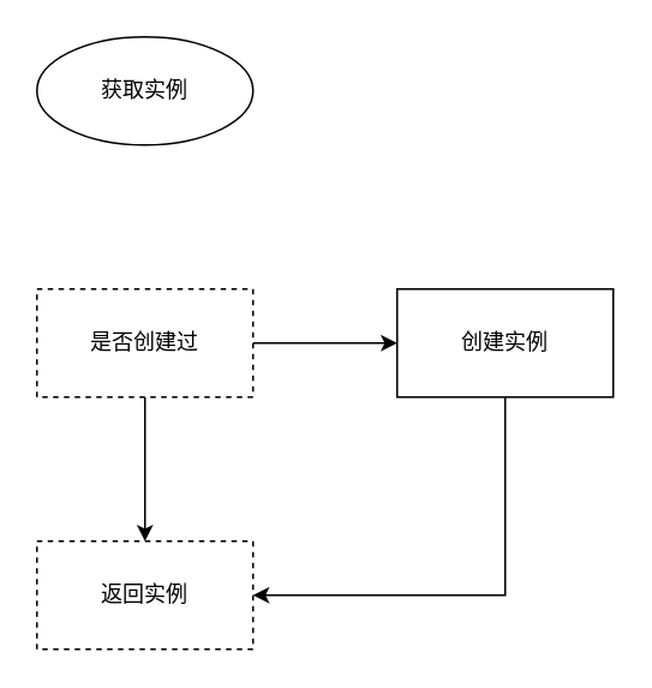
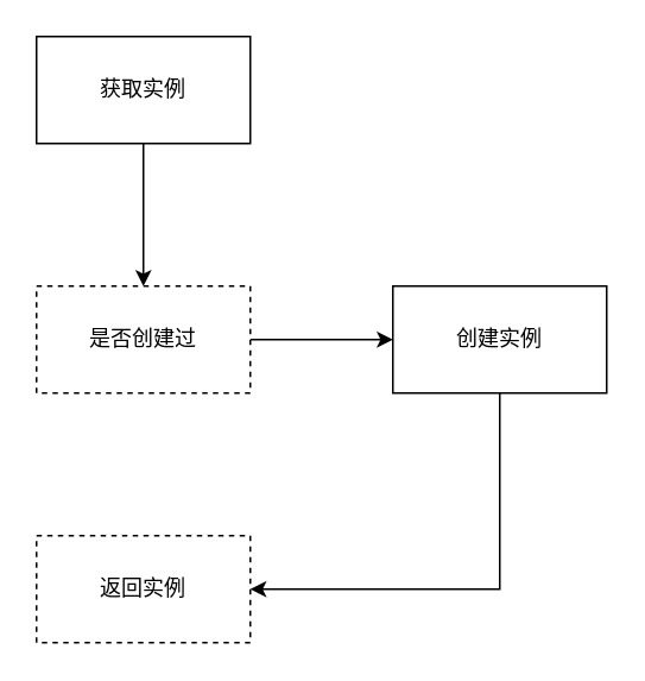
  <mxCell id="0" />
  <mxCell id="1" parent="0" />
- <mxCell id="3" value="获取实例" style="ellipse;whiteSpace=wrap;html=1;" vertex="1" parent="1"><mxGeometry x="20" y="20" width="120" height="60" as="geometry" /></mxCell>
+ <mxCell id="2" value="" style="edgeStyle=orthogonalEdgeStyle;rounded=0;orthogonalLoop=1;jettySize=auto;html=1;" edge="1" parent="1" source="3" target="6"><mxGeometry relative="1" as="geometry" /></mxCell>
+ <mxCell id="3" value="获取实例" style="whiteSpace=wrap;html=1;" vertex="1" parent="1"><mxGeometry x="20" y="20" width="120" height="60" as="geometry" /></mxCell>
  <mxCell id="4" value="" style="edgeStyle=orthogonalEdgeStyle;rounded=0;orthogonalLoop=1;jettySize=auto;html=1;" edge="1" parent="1" source="6" target="8"><mxGeometry relative="1" as="geometry" /></mxCell>
- <mxCell id="5" value="" style="edgeStyle=orthogonalEdgeStyle;rounded=0;orthogonalLoop=1;jettySize=auto;html=1;" edge="1" parent="1" source="6" target="9"><mxGeometry relative="1" as="geometry" /></mxCell>
  <mxCell id="6" value="是否创建过" style="whiteSpace=wrap;html=1;dashed=1;" vertex="1" parent="1"><mxGeometry x="20" y="160" width="120" height="60" as="geometry" /></mxCell>
  <mxCell id="7" style="edgeStyle=orthogonalEdgeStyle;rounded=0;orthogonalLoop=1;jettySize=auto;html=1;exitX=0.5;exitY=1;exitDx=0;exitDy=0;entryX=1;entryY=0.5;entryDx=0;entryDy=0;" edge="1" parent="1" source="8" target="9"><mxGeometry relative="1" as="geometry" /></mxCell>
  <mxCell id="8" value="创建实例" style="whiteSpace=wrap;html=1;" vertex="1" parent="1"><mxGeometry x="220" y="160" width="120" height="60" as="geometry" /></mxCell>
  <mxCell id="9" value="返回实例" style="whiteSpace=wrap;html=1;dashed=1;" vertex="1" parent="1"><mxGeometry x="20" y="300" width="120" height="60" as="geometry" /></mxCell>
